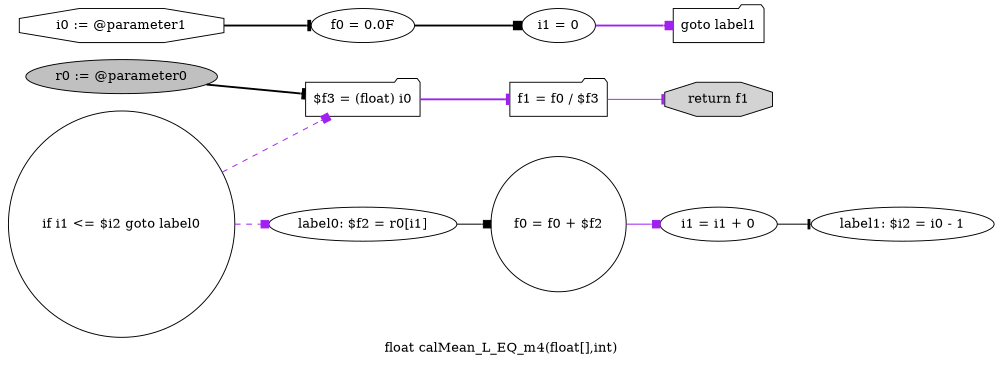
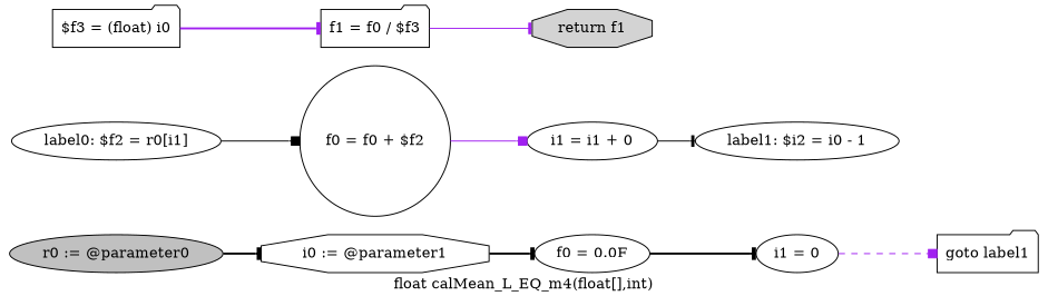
  digraph {
    label="float calMean_L_EQ_m4(float[],int)"
    rankdir=LR
    node [shape=ellipse]
    edge [arrowhead=tee color=purple style=bold]
    n1 [fillcolor=gray label="r0 := @parameter0" style=filled]
    n2 [label="i0 := @parameter1" shape=octagon]
    n3 [label="f0 = 0.0F"]
    n4 [label="i1 = 0"]
    n5 [label="goto label1" shape=folder]
    n6 [label="label1: $i2 = i0 - 1"]
-   n7 [label="if i1 <= $i2 goto label0" shape=circle]
    n8 [label="label0: $f2 = r0[i1]"]
    n9 [label="$f3 = (float) i0" shape=folder]
    n10 [label="f0 = f0 + $f2" shape=circle]
    n11 [label="i1 = i1 + 0"]
    n12 [label="f1 = f0 / $f3" shape=folder]
    n13 [fillcolor=lightgray label="return f1" shape=octagon style=filled]
-   n1 -> n9 [color=black]
+   n1 -> n2 [color=black]
    n2 -> n3 [color=black]
-   n3 -> n4 [arrowhead=box color=black]
-   n4 -> n5 [arrowhead=box]
-   n7 -> n8 [arrowhead=box style=dashed]
-   n7 -> n9 [arrowhead=box style=dashed]
+   n3 -> n4 [color=black]
+   n4 -> n5 [arrowhead=box style=dashed]
    n8 -> n10 [arrowhead=box color=black style=solid]
    n9 -> n12
    n10 -> n11 [arrowhead=box style=solid]
    n11 -> n6 [color=black style=solid]
    n12 -> n13 [style=solid]
  }
